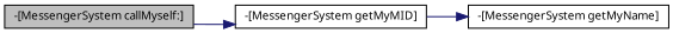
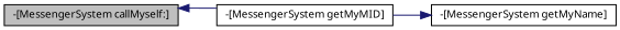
  digraph {
    rankdir=LR
    node [color=black fillcolor=white fontname="FreeSans.ttf" fontsize=10 shape=record style=filled]
    edge [color=midnightblue fontname="FreeSans.ttf" fontsize=10 labelfontname="FreeSans.ttf" labelfontsize=10 style=solid]
    n1 [fillcolor=grey75 fontcolor=black height=0.2 label="-[MessengerSystem callMyself:]" width=0.4]
    n2 [height=0.2 label="-[MessengerSystem getMyMID]" width=0.4]
    n3 [height=0.2 label="-[MessengerSystem getMyName]" width=0.4]
-   n1 -> n2
+   n2 -> n1
    n2 -> n3
  }
